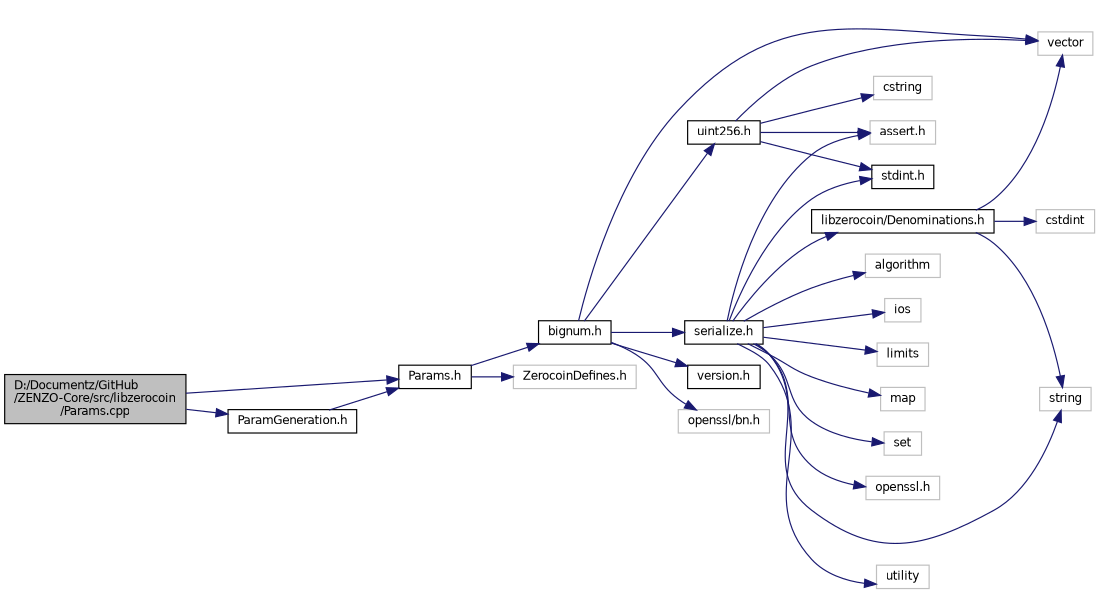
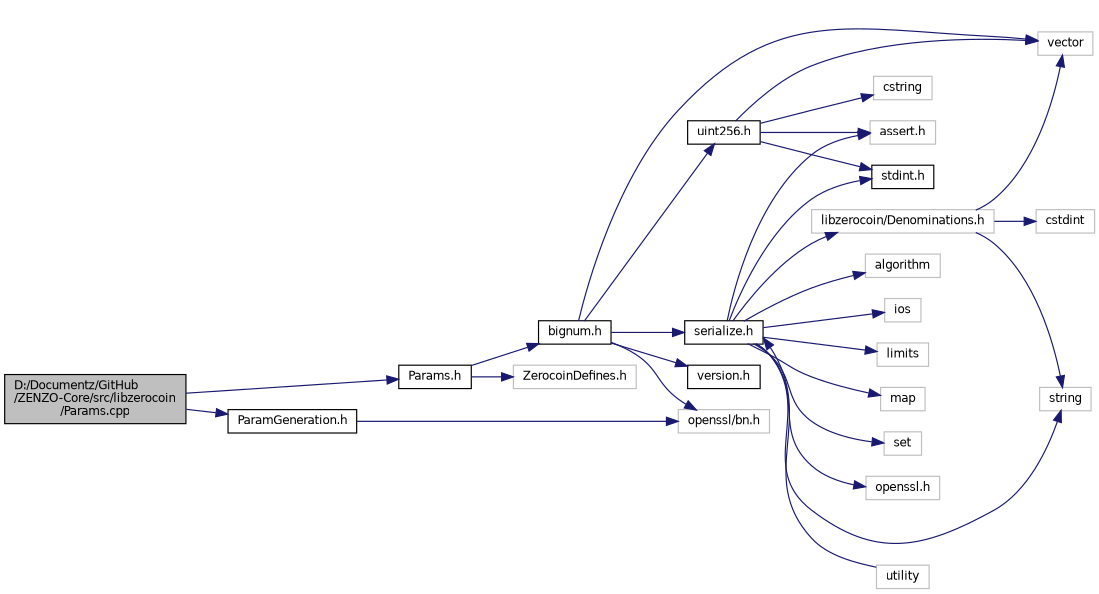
  digraph {
    rankdir=LR
    node [color=grey75 fillcolor=white fontname=Helvetica fontsize=10 shape=record style=filled]
    edge [color=midnightblue fontname=Helvetica fontsize=10 labelfontname=Helvetica labelfontsize=10 style=solid]
    n1 [color=black fillcolor=grey75 fontcolor=black height=0.2 label="D:/Documentz/GitHub\l/ZENZO-Core/src/libzerocoin\l/Params.cpp" width=0.4]
    n2 [color=black height=0.2 label="Params.h" width=0.4]
    n3 [color=black height=0.2 label="ParamGeneration.h" width=0.4]
    n4 [color=black height=0.2 label="bignum.h" width=0.4]
    n5 [height=0.2 label="ZerocoinDefines.h" width=0.4]
    n6 [height=0.2 label=vector width=0.4]
    n7 [height=0.2 label="openssl/bn.h" width=0.4]
    n8 [color=black height=0.2 label="serialize.h" width=0.4]
    n9 [color=black height=0.2 label="uint256.h" width=0.4]
    n10 [color=black height=0.2 label="version.h" width=0.4]
    n11 [height=0.2 label=algorithm width=0.4]
    n12 [height=0.2 label="assert.h" width=0.4]
    n13 [height=0.2 label=ios width=0.4]
    n14 [height=0.2 label=limits width=0.4]
    n15 [height=0.2 label=map width=0.4]
    n16 [height=0.2 label=set width=0.4]
    n17 [color=black height=0.2 label="stdint.h" width=0.4]
    n18 [height=0.2 label="openssl.h" width=0.4]
    n19 [height=0.2 label=string width=0.4]
    n20 [height=0.2 label=utility width=0.4]
-   n21 [color=black height=0.2 label="libzerocoin/Denominations.h" width=0.4]
+   n21 [height=0.2 label="libzerocoin/Denominations.h" width=0.4]
    n22 [height=0.2 label=cstring width=0.4]
    n23 [height=0.2 label=cstdint width=0.4]
    n1 -> n2
    n1 -> n3
    n2 -> n4
    n2 -> n5
-   n3 -> n2
+   n3 -> n7
    n4 -> n6
    n4 -> n7
    n4 -> n8
    n4 -> n9
    n4 -> n10
    n8 -> n11
    n8 -> n12
    n8 -> n13
    n8 -> n14
    n8 -> n15
    n8 -> n16
    n8 -> n17
    n8 -> n18
    n8 -> n19
-   n8 -> n20
+   n20 -> n8
    n8 -> n21
    n9 -> n6
    n9 -> n12
    n9 -> n17
    n9 -> n22
    n21 -> n6
    n21 -> n19
    n21 -> n23
  }
